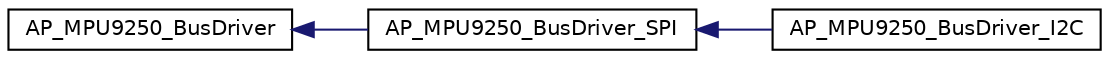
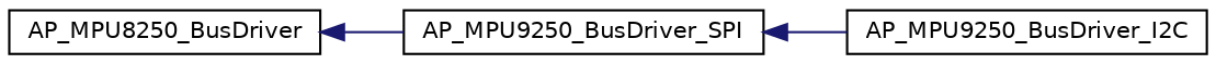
  digraph {
    rankdir=LR
    node [color=black fillcolor=white fontname=Helvetica fontsize=10 shape=record style=filled]
    edge [color=midnightblue dir=back fontname=Helvetica fontsize=10 labelfontname=Helvetica labelfontsize=10 style=solid]
-   n1 [height=0.2 label=AP_MPU9250_BusDriver width=0.4]
+   n1 [height=0.2 label=AP_MPU8250_BusDriver width=0.4]
    n2 [height=0.2 label=AP_MPU9250_BusDriver_SPI width=0.4]
    n3 [height=0.2 label=AP_MPU9250_BusDriver_I2C width=0.4]
    n1 -> n2
    n2 -> n3
  }
